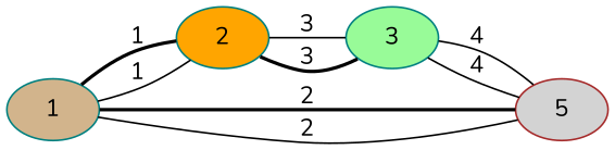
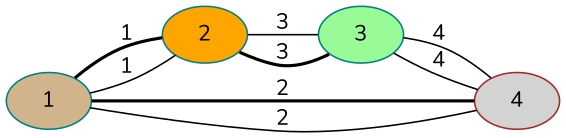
  graph {
    fontname=Nunito
    rankdir=LR
    node [color=teal fontname=Nunito style=filled]
    edge [fontname=Nunito style=solid]
    1 [fillcolor=tan]
    2 [fillcolor=orange]
-   4 [color=brown fillcolor=lightgrey label=5]
+   4 [color=brown fillcolor=lightgrey]
    3 [fillcolor=palegreen]
    1 -- 2 [label=1 style=bold]
    1 -- 4 [label=2 style=bold]
    2 -- 1 [label=1]
    2 -- 3 [label=3]
    4 -- 1 [label=2]
    4 -- 3 [label=4]
    3 -- 2 [label=3 style=bold]
    3 -- 4 [label=4]
  }
